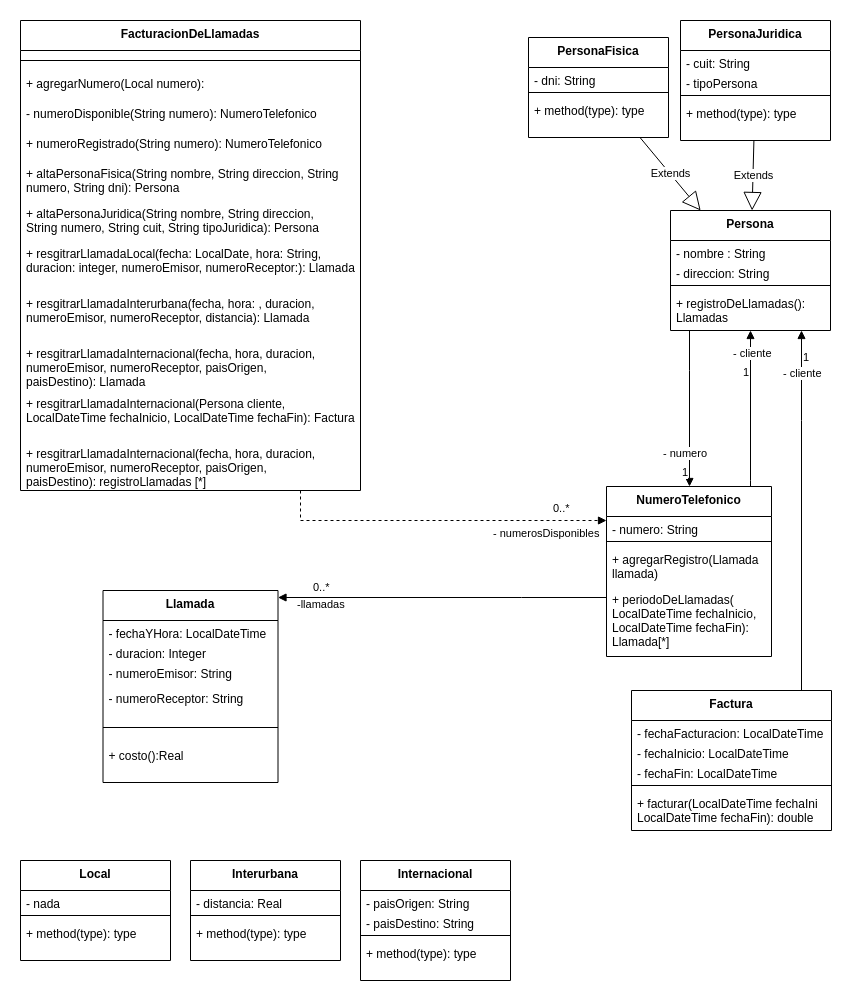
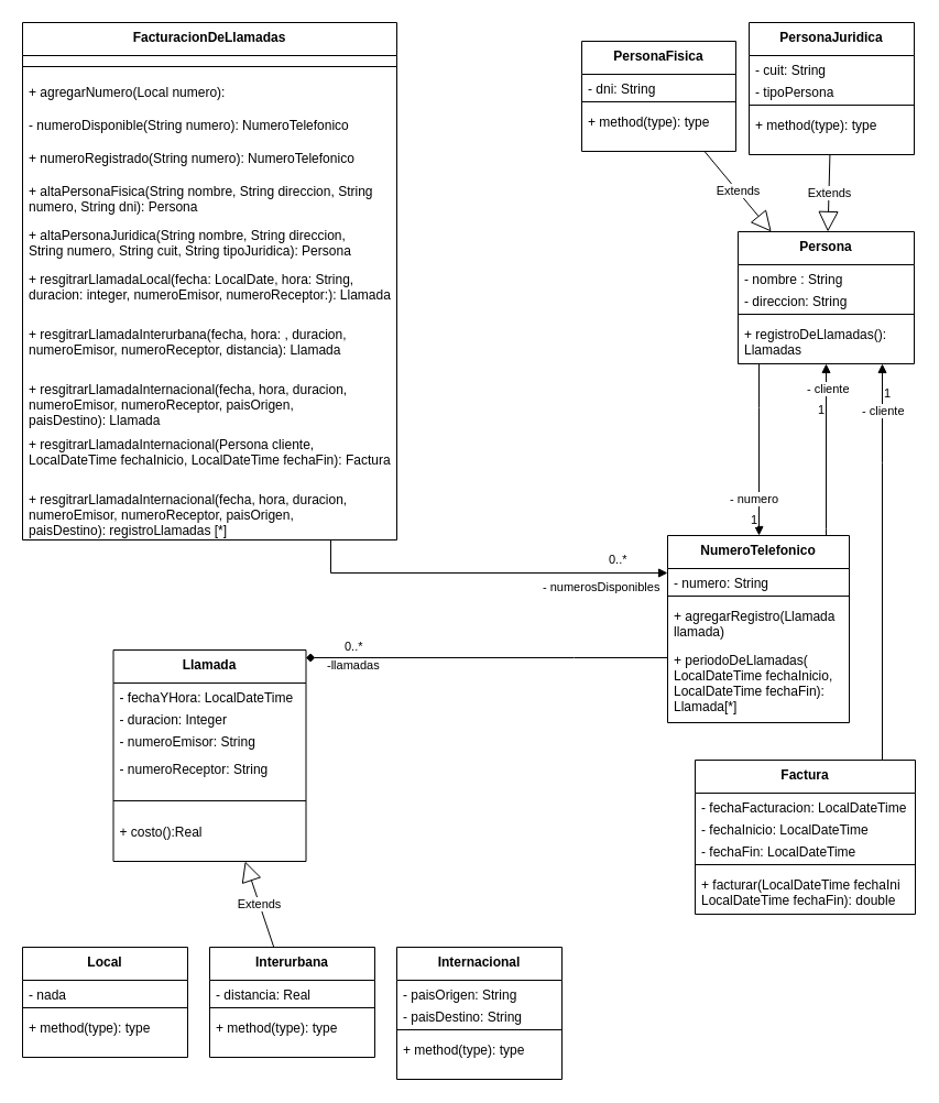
  <mxCell id="0" />
  <mxCell id="1" parent="0" />
  <mxCell id="2" value="Persona" style="swimlane;fontStyle=1;align=center;verticalAlign=top;childLayout=stackLayout;horizontal=1;startSize=30;horizontalStack=0;resizeParent=1;resizeParentMax=0;resizeLast=0;collapsible=1;marginBottom=0;strokeWidth=1;" vertex="1" parent="1"><mxGeometry x="670" y="210" width="160" height="120" as="geometry" /></mxCell>
  <mxCell id="3" value="- nombre : String" style="text;strokeColor=none;fillColor=none;align=left;verticalAlign=top;spacingLeft=4;spacingRight=4;overflow=hidden;rotatable=0;points=[[0,0.5],[1,0.5]];portConstraint=eastwest;" vertex="1" parent="2"><mxGeometry y="30" width="160" height="20" as="geometry" /></mxCell>
  <mxCell id="4" value="- direccion: String" style="text;strokeColor=none;fillColor=none;align=left;verticalAlign=top;spacingLeft=4;spacingRight=4;overflow=hidden;rotatable=0;points=[[0,0.5],[1,0.5]];portConstraint=eastwest;" vertex="1" parent="2"><mxGeometry y="50" width="160" height="20" as="geometry" /></mxCell>
  <mxCell id="5" value="" style="line;strokeWidth=1;fillColor=none;align=left;verticalAlign=middle;spacingTop=-1;spacingLeft=3;spacingRight=3;rotatable=0;labelPosition=right;points=[];portConstraint=eastwest;" vertex="1" parent="2"><mxGeometry y="70" width="160" height="10" as="geometry" /></mxCell>
  <mxCell id="6" value="+ registroDeLlamadas():&#10;Llamadas" style="text;strokeColor=none;fillColor=none;align=left;verticalAlign=top;spacingLeft=4;spacingRight=4;overflow=hidden;rotatable=0;points=[[0,0.5],[1,0.5]];portConstraint=eastwest;" vertex="1" parent="2"><mxGeometry y="80" width="160" height="40" as="geometry" /></mxCell>
  <mxCell id="7" value="FacturacionDeLlamadas" style="swimlane;fontStyle=1;align=center;verticalAlign=top;childLayout=stackLayout;horizontal=1;startSize=30;horizontalStack=0;resizeParent=1;resizeParentMax=0;resizeLast=0;collapsible=1;marginBottom=0;strokeWidth=1;" vertex="1" parent="1"><mxGeometry x="20" y="20" width="340" height="470" as="geometry" /></mxCell>
  <mxCell id="8" value="" style="line;strokeWidth=1;fillColor=none;align=left;verticalAlign=middle;spacingTop=-1;spacingLeft=3;spacingRight=3;rotatable=0;labelPosition=right;points=[];portConstraint=eastwest;" vertex="1" parent="7"><mxGeometry y="30" width="340" height="20" as="geometry" /></mxCell>
  <mxCell id="9" value="+ agregarNumero(Local numero):  " style="text;strokeColor=none;fillColor=none;align=left;verticalAlign=top;spacingLeft=4;spacingRight=4;overflow=hidden;rotatable=0;points=[[0,0.5],[1,0.5]];portConstraint=eastwest;" vertex="1" parent="7"><mxGeometry y="50" width="340" height="30" as="geometry" /></mxCell>
  <mxCell id="10" value="- numeroDisponible(String numero): NumeroTelefonico" style="text;strokeColor=none;fillColor=none;align=left;verticalAlign=top;spacingLeft=4;spacingRight=4;overflow=hidden;rotatable=0;points=[[0,0.5],[1,0.5]];portConstraint=eastwest;" vertex="1" parent="7"><mxGeometry y="80" width="340" height="30" as="geometry" /></mxCell>
  <mxCell id="11" value="+ numeroRegistrado(String numero): NumeroTelefonico" style="text;strokeColor=none;fillColor=none;align=left;verticalAlign=top;spacingLeft=4;spacingRight=4;overflow=hidden;rotatable=0;points=[[0,0.5],[1,0.5]];portConstraint=eastwest;" vertex="1" parent="7"><mxGeometry y="110" width="340" height="30" as="geometry" /></mxCell>
  <mxCell id="12" value="+ altaPersonaFisica(String nombre, String direccion, String &#10;numero, String dni): Persona" style="text;strokeColor=none;fillColor=none;align=left;verticalAlign=top;spacingLeft=4;spacingRight=4;overflow=hidden;rotatable=0;points=[[0,0.5],[1,0.5]];portConstraint=eastwest;" vertex="1" parent="7"><mxGeometry y="140" width="340" height="40" as="geometry" /></mxCell>
  <mxCell id="13" value="+ altaPersonaJuridica(String nombre, String direccion, &#10;String numero, String cuit, String tipoJuridica): Persona" style="text;strokeColor=none;fillColor=none;align=left;verticalAlign=top;spacingLeft=4;spacingRight=4;overflow=hidden;rotatable=0;points=[[0,0.5],[1,0.5]];portConstraint=eastwest;" vertex="1" parent="7"><mxGeometry y="180" width="340" height="40" as="geometry" /></mxCell>
  <mxCell id="14" value="+ resgitrarLlamadaLocal(fecha: LocalDate, hora: String, &#10;duracion: integer, numeroEmisor, numeroReceptor:): Llamada" style="text;strokeColor=none;fillColor=none;align=left;verticalAlign=top;spacingLeft=4;spacingRight=4;overflow=hidden;rotatable=0;points=[[0,0.5],[1,0.5]];portConstraint=eastwest;" vertex="1" parent="7"><mxGeometry y="220" width="340" height="50" as="geometry" /></mxCell>
  <mxCell id="15" value="+ resgitrarLlamadaInterurbana(fecha, hora: , duracion, &#10;numeroEmisor, numeroReceptor, distancia): Llamada" style="text;strokeColor=none;fillColor=none;align=left;verticalAlign=top;spacingLeft=4;spacingRight=4;overflow=hidden;rotatable=0;points=[[0,0.5],[1,0.5]];portConstraint=eastwest;" vertex="1" parent="7"><mxGeometry y="270" width="340" height="50" as="geometry" /></mxCell>
  <mxCell id="16" value="+ resgitrarLlamadaInternacional(fecha, hora, duracion, &#10;numeroEmisor, numeroReceptor, paisOrigen, &#10;paisDestino): Llamada" style="text;strokeColor=none;fillColor=none;align=left;verticalAlign=top;spacingLeft=4;spacingRight=4;overflow=hidden;rotatable=0;points=[[0,0.5],[1,0.5]];portConstraint=eastwest;" vertex="1" parent="7"><mxGeometry y="320" width="340" height="50" as="geometry" /></mxCell>
  <mxCell id="17" value="+ resgitrarLlamadaInternacional(Persona cliente, &#10;LocalDateTime fechaInicio, LocalDateTime fechaFin): Factura" style="text;strokeColor=none;fillColor=none;align=left;verticalAlign=top;spacingLeft=4;spacingRight=4;overflow=hidden;rotatable=0;points=[[0,0.5],[1,0.5]];portConstraint=eastwest;" vertex="1" parent="7"><mxGeometry y="370" width="340" height="50" as="geometry" /></mxCell>
  <mxCell id="18" value="+ resgitrarLlamadaInternacional(fecha, hora, duracion, &#10;numeroEmisor, numeroReceptor, paisOrigen, &#10;paisDestino): registroLlamadas [*] " style="text;strokeColor=none;fillColor=none;align=left;verticalAlign=top;spacingLeft=4;spacingRight=4;overflow=hidden;rotatable=0;points=[[0,0.5],[1,0.5]];portConstraint=eastwest;" vertex="1" parent="7"><mxGeometry y="420" width="340" height="50" as="geometry" /></mxCell>
  <mxCell id="19" value="PersonaFisica" style="swimlane;fontStyle=1;align=center;verticalAlign=top;childLayout=stackLayout;horizontal=1;startSize=30;horizontalStack=0;resizeParent=1;resizeParentMax=0;resizeLast=0;collapsible=1;marginBottom=0;strokeWidth=1;" vertex="1" parent="1"><mxGeometry x="528" y="37" width="140" height="100" as="geometry" /></mxCell>
  <mxCell id="20" value="- dni: String" style="text;strokeColor=none;fillColor=none;align=left;verticalAlign=top;spacingLeft=4;spacingRight=4;overflow=hidden;rotatable=0;points=[[0,0.5],[1,0.5]];portConstraint=eastwest;" vertex="1" parent="19"><mxGeometry y="30" width="140" height="20" as="geometry" /></mxCell>
  <mxCell id="21" value="" style="line;strokeWidth=1;fillColor=none;align=left;verticalAlign=middle;spacingTop=-1;spacingLeft=3;spacingRight=3;rotatable=0;labelPosition=right;points=[];portConstraint=eastwest;" vertex="1" parent="19"><mxGeometry y="50" width="140" height="10" as="geometry" /></mxCell>
  <mxCell id="22" value="+ method(type): type" style="text;strokeColor=none;fillColor=none;align=left;verticalAlign=top;spacingLeft=4;spacingRight=4;overflow=hidden;rotatable=0;points=[[0,0.5],[1,0.5]];portConstraint=eastwest;" vertex="1" parent="19"><mxGeometry y="60" width="140" height="40" as="geometry" /></mxCell>
  <mxCell id="23" value="PersonaJuridica" style="swimlane;fontStyle=1;align=center;verticalAlign=top;childLayout=stackLayout;horizontal=1;startSize=30;horizontalStack=0;resizeParent=1;resizeParentMax=0;resizeLast=0;collapsible=1;marginBottom=0;strokeWidth=1;" vertex="1" parent="1"><mxGeometry x="680" y="20" width="150" height="120" as="geometry" /></mxCell>
  <mxCell id="24" value="- cuit: String" style="text;strokeColor=none;fillColor=none;align=left;verticalAlign=top;spacingLeft=4;spacingRight=4;overflow=hidden;rotatable=0;points=[[0,0.5],[1,0.5]];portConstraint=eastwest;" vertex="1" parent="23"><mxGeometry y="30" width="150" height="20" as="geometry" /></mxCell>
  <mxCell id="25" value="- tipoPersona" style="text;strokeColor=none;fillColor=none;align=left;verticalAlign=top;spacingLeft=4;spacingRight=4;overflow=hidden;rotatable=0;points=[[0,0.5],[1,0.5]];portConstraint=eastwest;" vertex="1" parent="23"><mxGeometry y="50" width="150" height="20" as="geometry" /></mxCell>
  <mxCell id="26" value="" style="line;strokeWidth=1;fillColor=none;align=left;verticalAlign=middle;spacingTop=-1;spacingLeft=3;spacingRight=3;rotatable=0;labelPosition=right;points=[];portConstraint=eastwest;" vertex="1" parent="23"><mxGeometry y="70" width="150" height="10" as="geometry" /></mxCell>
  <mxCell id="27" value="+ method(type): type" style="text;strokeColor=none;fillColor=none;align=left;verticalAlign=top;spacingLeft=4;spacingRight=4;overflow=hidden;rotatable=0;points=[[0,0.5],[1,0.5]];portConstraint=eastwest;" vertex="1" parent="23"><mxGeometry y="80" width="150" height="40" as="geometry" /></mxCell>
  <mxCell id="28" value="Llamada" style="swimlane;fontStyle=1;align=center;verticalAlign=top;childLayout=stackLayout;horizontal=1;startSize=30;horizontalStack=0;resizeParent=1;resizeParentMax=0;resizeLast=0;collapsible=1;marginBottom=0;strokeWidth=1;" vertex="1" parent="1"><mxGeometry x="102.5" y="590" width="175" height="192" as="geometry" /></mxCell>
  <mxCell id="29" value="- fechaYHora: LocalDateTime" style="text;strokeColor=none;fillColor=none;align=left;verticalAlign=top;spacingLeft=4;spacingRight=4;overflow=hidden;rotatable=0;points=[[0,0.5],[1,0.5]];portConstraint=eastwest;" vertex="1" parent="28"><mxGeometry y="30" width="175" height="20" as="geometry" /></mxCell>
  <mxCell id="30" value="- duracion: Integer" style="text;strokeColor=none;fillColor=none;align=left;verticalAlign=top;spacingLeft=4;spacingRight=4;overflow=hidden;rotatable=0;points=[[0,0.5],[1,0.5]];portConstraint=eastwest;" vertex="1" parent="28"><mxGeometry y="50" width="175" height="20" as="geometry" /></mxCell>
  <mxCell id="31" value="- numeroEmisor: String" style="text;strokeColor=none;fillColor=none;align=left;verticalAlign=top;spacingLeft=4;spacingRight=4;overflow=hidden;rotatable=0;points=[[0,0.5],[1,0.5]];portConstraint=eastwest;" vertex="1" parent="28"><mxGeometry y="70" width="175" height="25" as="geometry" /></mxCell>
  <mxCell id="32" value="- numeroReceptor: String" style="text;strokeColor=none;fillColor=none;align=left;verticalAlign=top;spacingLeft=4;spacingRight=4;overflow=hidden;rotatable=0;points=[[0,0.5],[1,0.5]];portConstraint=eastwest;" vertex="1" parent="28"><mxGeometry y="95" width="175" height="27" as="geometry" /></mxCell>
  <mxCell id="33" value="" style="line;strokeWidth=1;fillColor=none;align=left;verticalAlign=middle;spacingTop=-1;spacingLeft=3;spacingRight=3;rotatable=0;labelPosition=right;points=[];portConstraint=eastwest;" vertex="1" parent="28"><mxGeometry y="122" width="175" height="30" as="geometry" /></mxCell>
  <mxCell id="34" value="+ costo():Real" style="text;strokeColor=none;fillColor=none;align=left;verticalAlign=top;spacingLeft=4;spacingRight=4;overflow=hidden;rotatable=0;points=[[0,0.5],[1,0.5]];portConstraint=eastwest;" vertex="1" parent="28"><mxGeometry y="152" width="175" height="40" as="geometry" /></mxCell>
  <mxCell id="35" value="Local" style="swimlane;fontStyle=1;align=center;verticalAlign=top;childLayout=stackLayout;horizontal=1;startSize=30;horizontalStack=0;resizeParent=1;resizeParentMax=0;resizeLast=0;collapsible=1;marginBottom=0;strokeWidth=1;" vertex="1" parent="1"><mxGeometry x="20" y="860" width="150" height="100" as="geometry" /></mxCell>
  <mxCell id="36" value="- nada" style="text;strokeColor=none;fillColor=none;align=left;verticalAlign=top;spacingLeft=4;spacingRight=4;overflow=hidden;rotatable=0;points=[[0,0.5],[1,0.5]];portConstraint=eastwest;" vertex="1" parent="35"><mxGeometry y="30" width="150" height="20" as="geometry" /></mxCell>
  <mxCell id="37" value="" style="line;strokeWidth=1;fillColor=none;align=left;verticalAlign=middle;spacingTop=-1;spacingLeft=3;spacingRight=3;rotatable=0;labelPosition=right;points=[];portConstraint=eastwest;" vertex="1" parent="35"><mxGeometry y="50" width="150" height="10" as="geometry" /></mxCell>
  <mxCell id="38" value="+ method(type): type" style="text;strokeColor=none;fillColor=none;align=left;verticalAlign=top;spacingLeft=4;spacingRight=4;overflow=hidden;rotatable=0;points=[[0,0.5],[1,0.5]];portConstraint=eastwest;" vertex="1" parent="35"><mxGeometry y="60" width="150" height="40" as="geometry" /></mxCell>
  <mxCell id="39" value="Interurbana" style="swimlane;fontStyle=1;align=center;verticalAlign=top;childLayout=stackLayout;horizontal=1;startSize=30;horizontalStack=0;resizeParent=1;resizeParentMax=0;resizeLast=0;collapsible=1;marginBottom=0;strokeWidth=1;" vertex="1" parent="1"><mxGeometry x="190" y="860" width="150" height="100" as="geometry" /></mxCell>
  <mxCell id="40" value="- distancia: Real" style="text;strokeColor=none;fillColor=none;align=left;verticalAlign=top;spacingLeft=4;spacingRight=4;overflow=hidden;rotatable=0;points=[[0,0.5],[1,0.5]];portConstraint=eastwest;" vertex="1" parent="39"><mxGeometry y="30" width="150" height="20" as="geometry" /></mxCell>
  <mxCell id="41" value="" style="line;strokeWidth=1;fillColor=none;align=left;verticalAlign=middle;spacingTop=-1;spacingLeft=3;spacingRight=3;rotatable=0;labelPosition=right;points=[];portConstraint=eastwest;" vertex="1" parent="39"><mxGeometry y="50" width="150" height="10" as="geometry" /></mxCell>
  <mxCell id="42" value="+ method(type): type" style="text;strokeColor=none;fillColor=none;align=left;verticalAlign=top;spacingLeft=4;spacingRight=4;overflow=hidden;rotatable=0;points=[[0,0.5],[1,0.5]];portConstraint=eastwest;" vertex="1" parent="39"><mxGeometry y="60" width="150" height="40" as="geometry" /></mxCell>
  <mxCell id="43" value="Internacional" style="swimlane;fontStyle=1;align=center;verticalAlign=top;childLayout=stackLayout;horizontal=1;startSize=30;horizontalStack=0;resizeParent=1;resizeParentMax=0;resizeLast=0;collapsible=1;marginBottom=0;strokeWidth=1;" vertex="1" parent="1"><mxGeometry x="360" y="860" width="150" height="120" as="geometry" /></mxCell>
  <mxCell id="44" value="- paisOrigen: String" style="text;strokeColor=none;fillColor=none;align=left;verticalAlign=top;spacingLeft=4;spacingRight=4;overflow=hidden;rotatable=0;points=[[0,0.5],[1,0.5]];portConstraint=eastwest;" vertex="1" parent="43"><mxGeometry y="30" width="150" height="20" as="geometry" /></mxCell>
  <mxCell id="45" value="- paisDestino: String" style="text;strokeColor=none;fillColor=none;align=left;verticalAlign=top;spacingLeft=4;spacingRight=4;overflow=hidden;rotatable=0;points=[[0,0.5],[1,0.5]];portConstraint=eastwest;" vertex="1" parent="43"><mxGeometry y="50" width="150" height="20" as="geometry" /></mxCell>
  <mxCell id="46" value="" style="line;strokeWidth=1;fillColor=none;align=left;verticalAlign=middle;spacingTop=-1;spacingLeft=3;spacingRight=3;rotatable=0;labelPosition=right;points=[];portConstraint=eastwest;" vertex="1" parent="43"><mxGeometry y="70" width="150" height="10" as="geometry" /></mxCell>
  <mxCell id="47" value="+ method(type): type" style="text;strokeColor=none;fillColor=none;align=left;verticalAlign=top;spacingLeft=4;spacingRight=4;overflow=hidden;rotatable=0;points=[[0,0.5],[1,0.5]];portConstraint=eastwest;" vertex="1" parent="43"><mxGeometry y="80" width="150" height="40" as="geometry" /></mxCell>
+ <mxCell id="48" value="Extends" style="endArrow=block;endSize=16;endFill=0;html=1;rounded=0;" edge="1" parent="1" source="39" target="28"><mxGeometry width="160" relative="1" as="geometry"><mxPoint x="497.5" y="831" as="sourcePoint" /><mxPoint x="610" y="733.987" as="targetPoint" /></mxGeometry></mxCell>
  <mxCell id="49" value="NumeroTelefonico" style="swimlane;fontStyle=1;align=center;verticalAlign=top;childLayout=stackLayout;horizontal=1;startSize=30;horizontalStack=0;resizeParent=1;resizeParentMax=0;resizeLast=0;collapsible=1;marginBottom=0;strokeWidth=1;" vertex="1" parent="1"><mxGeometry x="606" y="486" width="165" height="170" as="geometry" /></mxCell>
  <mxCell id="50" value="- numero: String" style="text;strokeColor=none;fillColor=none;align=left;verticalAlign=top;spacingLeft=4;spacingRight=4;overflow=hidden;rotatable=0;points=[[0,0.5],[1,0.5]];portConstraint=eastwest;" vertex="1" parent="49"><mxGeometry y="30" width="165" height="20" as="geometry" /></mxCell>
  <mxCell id="51" value="" style="line;strokeWidth=1;fillColor=none;align=left;verticalAlign=middle;spacingTop=-1;spacingLeft=3;spacingRight=3;rotatable=0;labelPosition=right;points=[];portConstraint=eastwest;" vertex="1" parent="49"><mxGeometry y="50" width="165" height="10" as="geometry" /></mxCell>
  <mxCell id="52" value="+ agregarRegistro(Llamada&#10;llamada)" style="text;strokeColor=none;fillColor=none;align=left;verticalAlign=top;spacingLeft=4;spacingRight=4;overflow=hidden;rotatable=0;points=[[0,0.5],[1,0.5]];portConstraint=eastwest;" vertex="1" parent="49"><mxGeometry y="60" width="165" height="40" as="geometry" /></mxCell>
  <mxCell id="53" value="+ periodoDeLlamadas(&#10;LocalDateTime fechaInicio, &#10;LocalDateTime fechaFin): &#10;Llamada[*]" style="text;strokeColor=none;fillColor=none;align=left;verticalAlign=top;spacingLeft=4;spacingRight=4;overflow=hidden;rotatable=0;points=[[0,0.5],[1,0.5]];portConstraint=eastwest;" vertex="1" parent="49"><mxGeometry y="100" width="165" height="70" as="geometry" /></mxCell>
- <mxCell id="54" value="- numerosDisponibles" style="endArrow=block;endFill=1;html=1;edgeStyle=orthogonalEdgeStyle;align=left;verticalAlign=top;rounded=0;dashed=1;" edge="1" parent="1" source="7" target="49"><mxGeometry x="0.316" relative="1" as="geometry"><mxPoint x="300" y="500" as="sourcePoint" /><mxPoint x="460" y="500" as="targetPoint" /><Array as="points"><mxPoint x="300" y="520" /></Array><mxPoint as="offset" /></mxGeometry></mxCell>
+ <mxCell id="54" value="- numerosDisponibles" style="endArrow=block;endFill=1;html=1;edgeStyle=orthogonalEdgeStyle;align=left;verticalAlign=top;rounded=0;" edge="1" parent="1" source="7" target="49"><mxGeometry x="0.316" relative="1" as="geometry"><mxPoint x="300" y="500" as="sourcePoint" /><mxPoint x="460" y="500" as="targetPoint" /><Array as="points"><mxPoint x="300" y="520" /></Array><mxPoint as="offset" /></mxGeometry></mxCell>
  <mxCell id="55" value="0..*" style="edgeLabel;resizable=0;html=1;align=left;verticalAlign=bottom;" connectable="0" vertex="1" parent="54"><mxGeometry x="-1" relative="1" as="geometry"><mxPoint x="251" y="26" as="offset" /></mxGeometry></mxCell>
  <mxCell id="56" value="Extends" style="endArrow=block;endSize=16;endFill=0;html=1;rounded=0;" edge="1" parent="1" source="19" target="2"><mxGeometry width="160" relative="1" as="geometry"><mxPoint x="520" y="250" as="sourcePoint" /><mxPoint x="680" y="250" as="targetPoint" /></mxGeometry></mxCell>
  <mxCell id="57" value="Extends" style="endArrow=block;endSize=16;endFill=0;html=1;rounded=0;" edge="1" parent="1" source="23" target="2"><mxGeometry width="160" relative="1" as="geometry"><mxPoint x="621.875" y="150" as="sourcePoint" /><mxPoint x="639.375" y="190" as="targetPoint" /></mxGeometry></mxCell>
- <mxCell id="58" value="-llamadas" style="endArrow=block;endFill=1;html=1;edgeStyle=orthogonalEdgeStyle;align=left;verticalAlign=top;rounded=0;" edge="1" parent="1" source="49" target="28"><mxGeometry x="0.893" y="-6" relative="1" as="geometry"><mxPoint x="375" y="593" as="sourcePoint" /><mxPoint x="535" y="593" as="targetPoint" /><Array as="points"><mxPoint x="521" y="597" /><mxPoint x="521" y="597" /></Array><mxPoint as="offset" /></mxGeometry></mxCell>
+ <mxCell id="58" value="-llamadas" style="endArrow=diamond;endFill=1;html=1;edgeStyle=orthogonalEdgeStyle;align=left;verticalAlign=top;rounded=0;" edge="1" parent="1" source="49" target="28"><mxGeometry x="0.893" y="-6" relative="1" as="geometry"><mxPoint x="375" y="593" as="sourcePoint" /><mxPoint x="535" y="593" as="targetPoint" /><Array as="points"><mxPoint x="521" y="597" /><mxPoint x="521" y="597" /></Array><mxPoint as="offset" /></mxGeometry></mxCell>
  <mxCell id="59" value="0..*" style="edgeLabel;resizable=0;html=1;align=left;verticalAlign=bottom;" connectable="0" vertex="1" parent="58"><mxGeometry x="-1" relative="1" as="geometry"><mxPoint x="-295" y="-2" as="offset" /></mxGeometry></mxCell>
  <mxCell id="60" value="- cliente" style="endArrow=block;endFill=1;html=1;edgeStyle=orthogonalEdgeStyle;align=left;verticalAlign=top;rounded=0;" edge="1" parent="1" source="49" target="2"><mxGeometry x="0.872" y="19" relative="1" as="geometry"><mxPoint x="471" y="370" as="sourcePoint" /><mxPoint x="776.96" y="400.04" as="targetPoint" /><Array as="points"><mxPoint x="750" y="480" /><mxPoint x="750" y="480" /></Array><mxPoint as="offset" /></mxGeometry></mxCell>
  <mxCell id="61" value="1" style="edgeLabel;resizable=0;html=1;align=left;verticalAlign=bottom;" connectable="0" vertex="1" parent="60"><mxGeometry x="-1" relative="1" as="geometry"><mxPoint x="-9" y="-106" as="offset" /></mxGeometry></mxCell>
  <mxCell id="62" value="- numero" style="endArrow=block;endFill=1;html=1;edgeStyle=orthogonalEdgeStyle;align=left;verticalAlign=top;rounded=0;" edge="1" parent="1" source="2" target="49"><mxGeometry x="0.41" y="-28" relative="1" as="geometry"><mxPoint x="370" y="235" as="sourcePoint" /><mxPoint x="680" y="235" as="targetPoint" /><Array as="points"><mxPoint x="689" y="370" /><mxPoint x="689" y="370" /></Array><mxPoint as="offset" /></mxGeometry></mxCell>
  <mxCell id="63" value="1" style="edgeLabel;resizable=0;html=1;align=left;verticalAlign=bottom;" connectable="0" vertex="1" parent="62"><mxGeometry x="-1" relative="1" as="geometry"><mxPoint x="-9" y="150" as="offset" /></mxGeometry></mxCell>
  <mxCell id="64" value="Factura" style="swimlane;fontStyle=1;align=center;verticalAlign=top;childLayout=stackLayout;horizontal=1;startSize=30;horizontalStack=0;resizeParent=1;resizeParentMax=0;resizeLast=0;collapsible=1;marginBottom=0;strokeWidth=1;" vertex="1" parent="1"><mxGeometry x="631" y="690" width="200" height="140" as="geometry" /></mxCell>
  <mxCell id="65" value="- fechaFacturacion: LocalDateTime" style="text;strokeColor=none;fillColor=none;align=left;verticalAlign=top;spacingLeft=4;spacingRight=4;overflow=hidden;rotatable=0;points=[[0,0.5],[1,0.5]];portConstraint=eastwest;" vertex="1" parent="64"><mxGeometry y="30" width="200" height="20" as="geometry" /></mxCell>
  <mxCell id="66" value="- fechaInicio: LocalDateTime" style="text;strokeColor=none;fillColor=none;align=left;verticalAlign=top;spacingLeft=4;spacingRight=4;overflow=hidden;rotatable=0;points=[[0,0.5],[1,0.5]];portConstraint=eastwest;" vertex="1" parent="64"><mxGeometry y="50" width="200" height="20" as="geometry" /></mxCell>
  <mxCell id="67" value="- fechaFin: LocalDateTime" style="text;strokeColor=none;fillColor=none;align=left;verticalAlign=top;spacingLeft=4;spacingRight=4;overflow=hidden;rotatable=0;points=[[0,0.5],[1,0.5]];portConstraint=eastwest;" vertex="1" parent="64"><mxGeometry y="70" width="200" height="20" as="geometry" /></mxCell>
  <mxCell id="68" value="" style="line;strokeWidth=1;fillColor=none;align=left;verticalAlign=middle;spacingTop=-1;spacingLeft=3;spacingRight=3;rotatable=0;labelPosition=right;points=[];portConstraint=eastwest;" vertex="1" parent="64"><mxGeometry y="90" width="200" height="10" as="geometry" /></mxCell>
  <mxCell id="69" value="+ facturar(LocalDateTime fechaIni&#10;LocalDateTime fechaFin): double" style="text;strokeColor=none;fillColor=none;align=left;verticalAlign=top;spacingLeft=4;spacingRight=4;overflow=hidden;rotatable=0;points=[[0,0.5],[1,0.5]];portConstraint=eastwest;" vertex="1" parent="64"><mxGeometry y="100" width="200" height="40" as="geometry" /></mxCell>
  <mxCell id="70" value="- cliente" style="endArrow=block;endFill=1;html=1;edgeStyle=orthogonalEdgeStyle;align=left;verticalAlign=top;rounded=0;" edge="1" parent="1" source="64" target="2"><mxGeometry x="0.833" y="20" relative="1" as="geometry"><mxPoint x="760.04" y="496" as="sourcePoint" /><mxPoint x="760.04" y="340" as="targetPoint" /><Array as="points"><mxPoint x="801" y="420" /><mxPoint x="801" y="420" /></Array><mxPoint as="offset" /></mxGeometry></mxCell>
  <mxCell id="71" value="1" style="edgeLabel;resizable=0;html=1;align=left;verticalAlign=bottom;" connectable="0" vertex="1" parent="70"><mxGeometry x="-1" relative="1" as="geometry"><mxPoint y="-325" as="offset" /></mxGeometry></mxCell>
